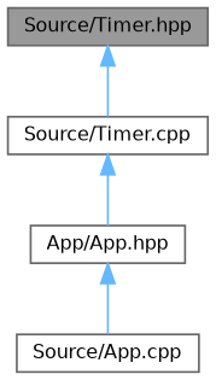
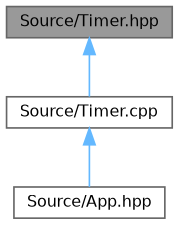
  digraph {
    node [color=grey40 fillcolor=white fontname=Helvetica fontsize=10 shape=box style=filled]
    edge [color=steelblue1 dir=back fontname=Helvetica fontsize=10 labelfontname=Helvetica labelfontsize=10 style=solid]
    n1 [color=gray40 fillcolor=grey60 fontcolor=black height=0.2 label="Source/Timer.hpp" width=0.4]
    n2 [height=0.2 label="Source/Timer.cpp" width=0.4]
-   n3 [height=0.2 label="App/App.hpp" width=0.4]
-   n4 [height=0.2 label="Source/App.cpp" width=0.4]
+   n3 [height=0.2 label="Source/App.hpp" width=0.4]
    n1 -> n2
    n2 -> n3
-   n3 -> n4
  }
